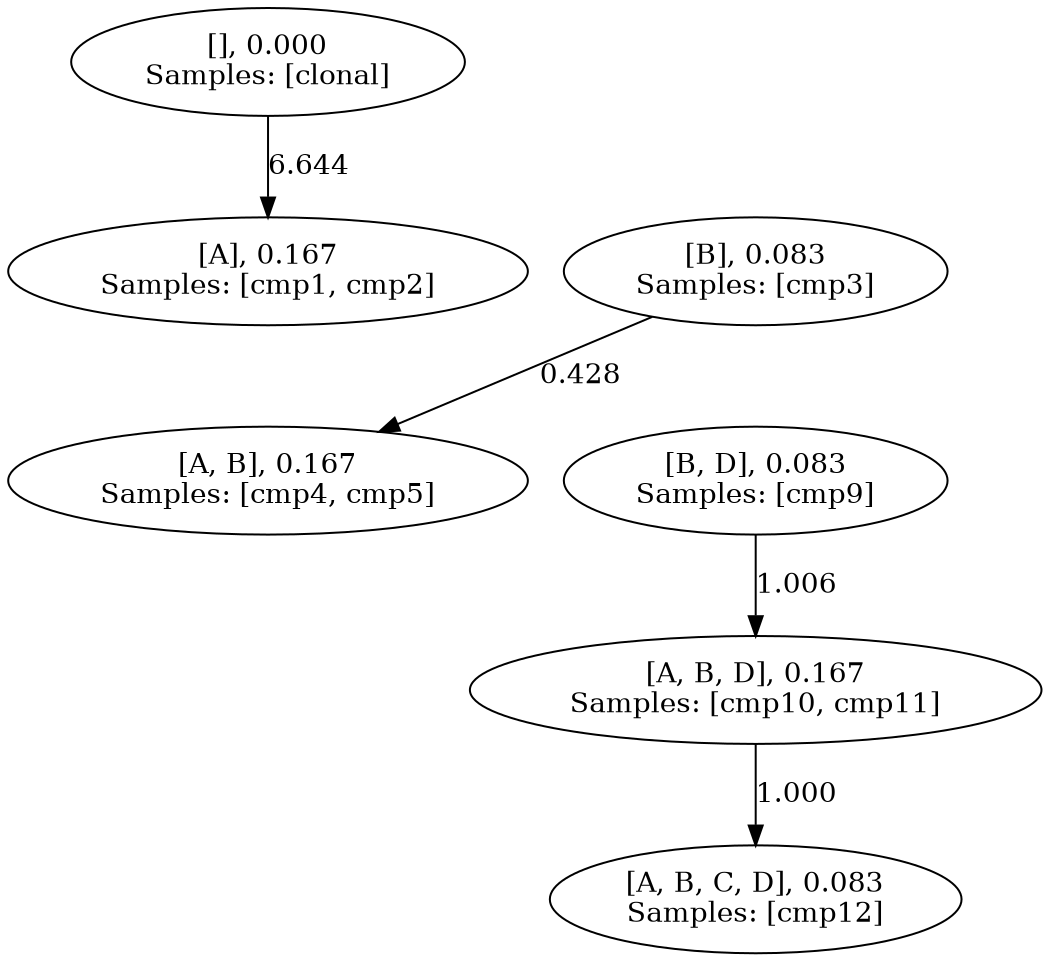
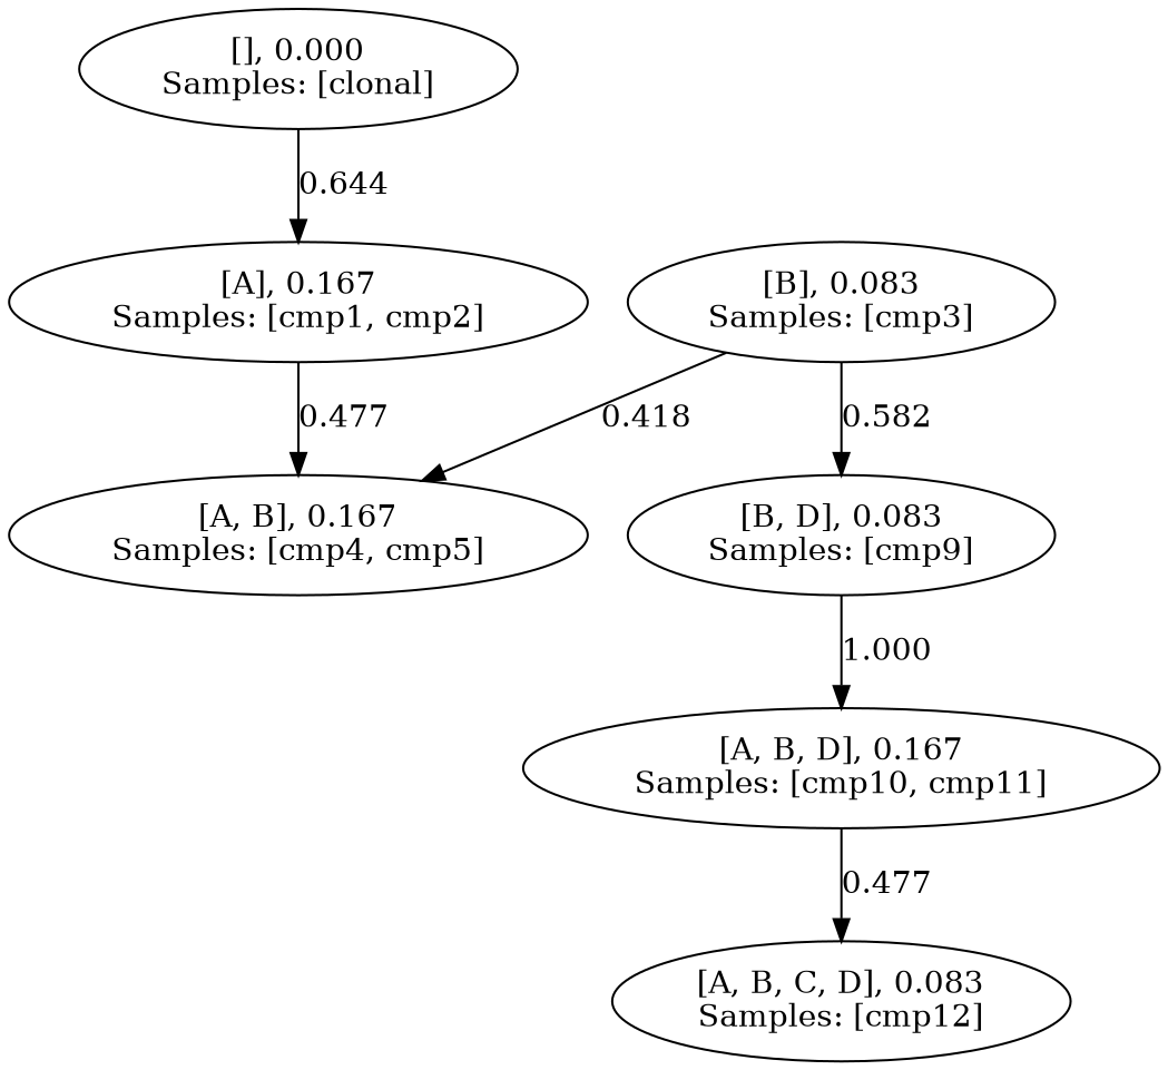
  digraph {
    n1 [label="[], 0.000\nSamples: [clonal]\n"]
    n2 [label="[A], 0.167\nSamples: [cmp1, cmp2]\n"]
    n3 [label="[B], 0.083\nSamples: [cmp3]\n"]
    n4 [label="[B, D], 0.083\nSamples: [cmp9]\n"]
    n5 [label="[A, B], 0.167\nSamples: [cmp4, cmp5]\n"]
    n6 [label="[A, B, D], 0.167\nSamples: [cmp10, cmp11]\n"]
    n7 [label="[A, B, C, D], 0.083\nSamples: [cmp12]\n"]
-   n1 -> n2 [label=6.644]
-   n3 -> n5 [label=0.428]
-   n4 -> n6 [label=1.006]
-   n6 -> n7 [label=1.000]
+   n1 -> n2 [label=0.644]
+   n2 -> n5 [label=0.477]
+   n3 -> n4 [label=0.582]
+   n3 -> n5 [label=0.418]
+   n4 -> n6 [label=1.000]
+   n6 -> n7 [label=0.477]
  }
